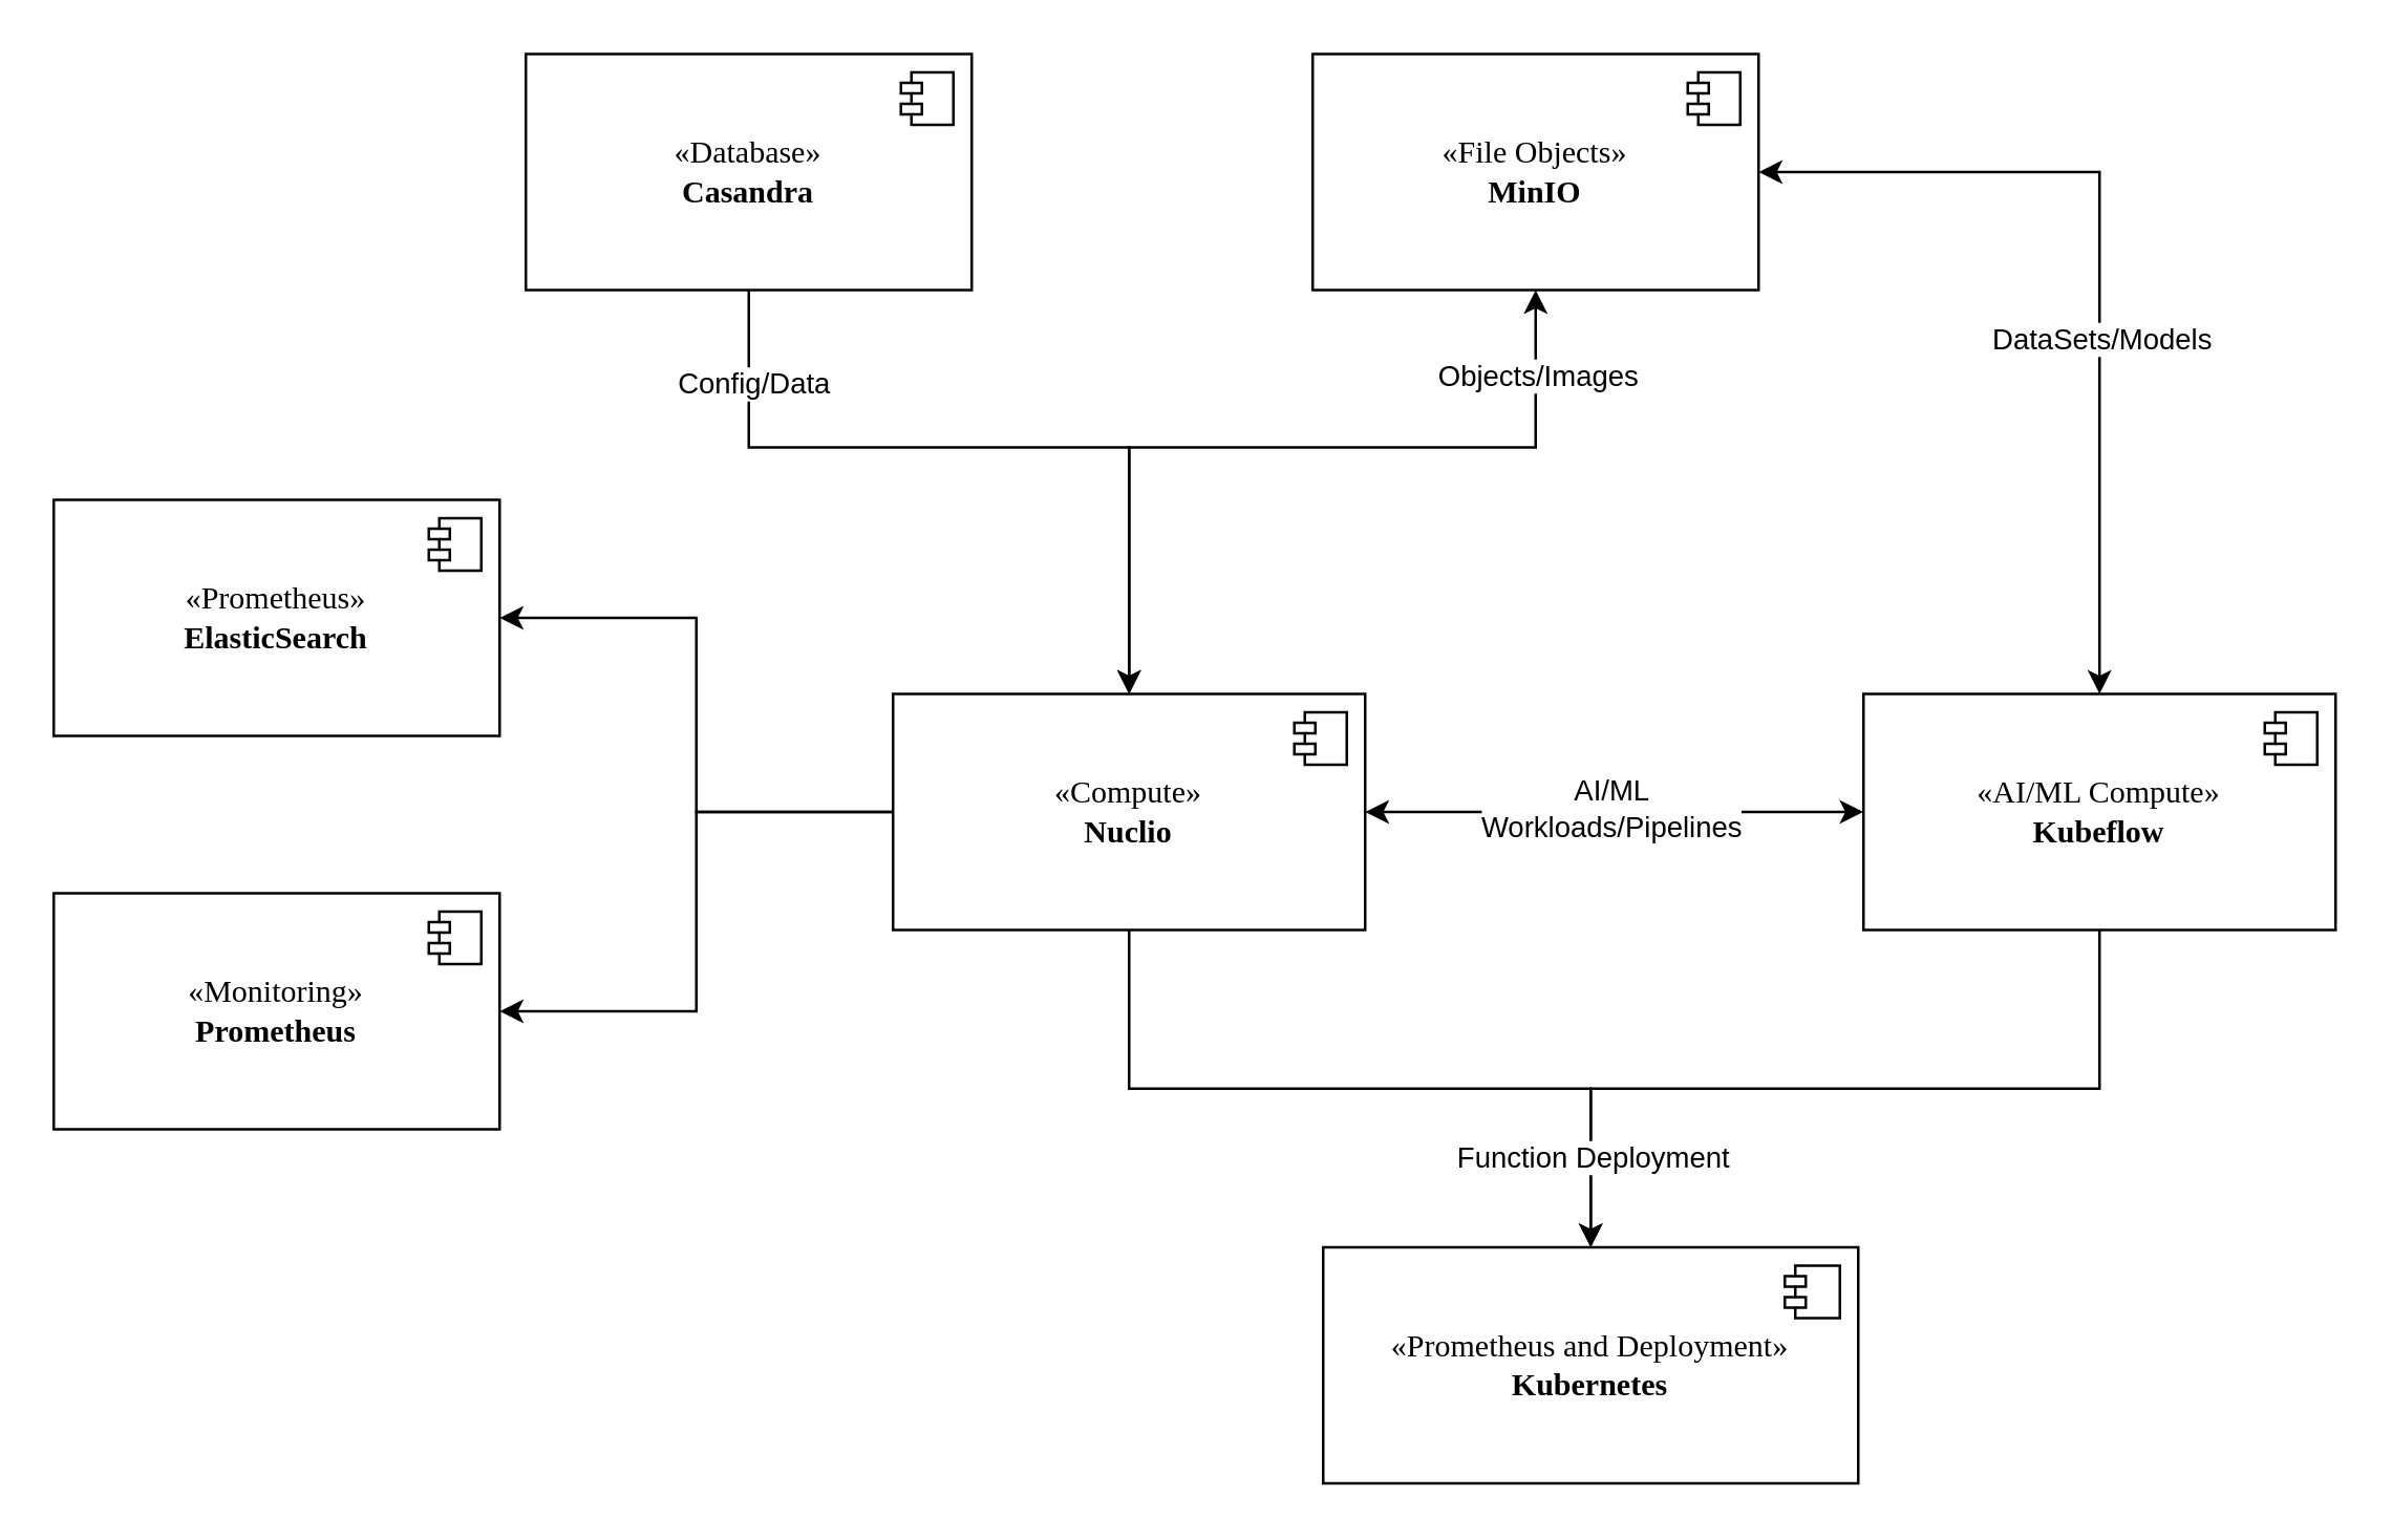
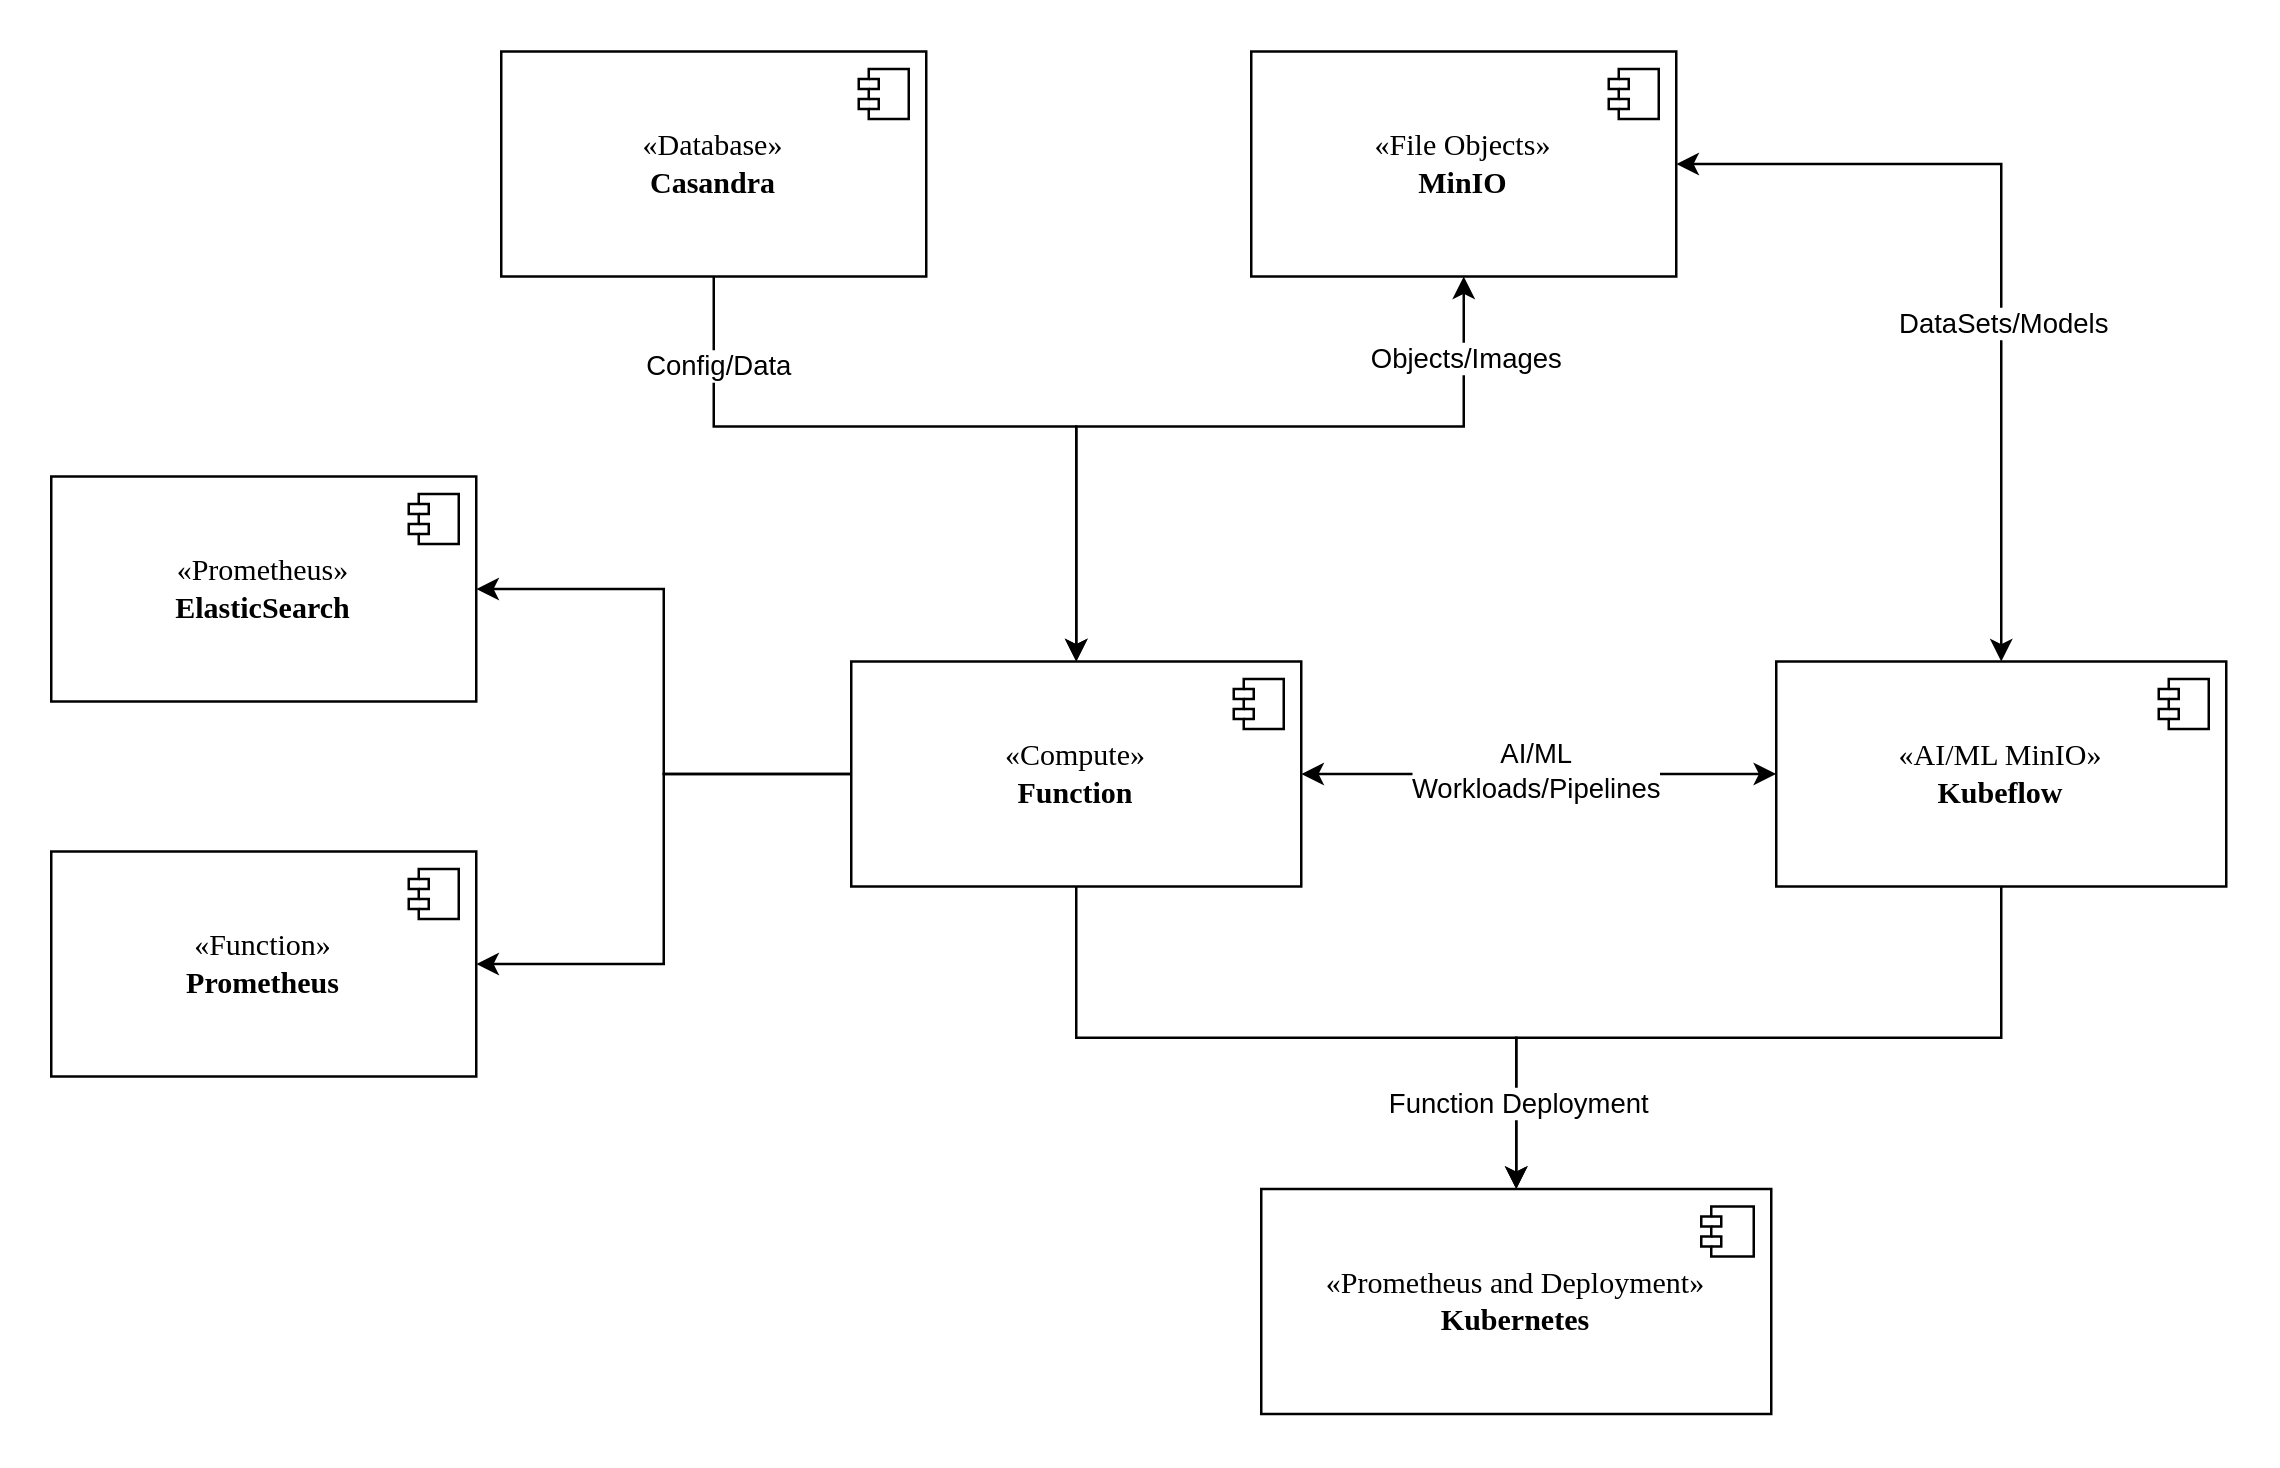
  <mxCell id="0" />
  <mxCell id="1" parent="0" />
  <mxCell id="2" value="" style="edgeStyle=orthogonalEdgeStyle;rounded=0;orthogonalLoop=1;jettySize=auto;html=1;startArrow=classic;startFill=1;" parent="1" source="6" target="10" edge="1"><mxGeometry relative="1" as="geometry" /></mxCell>
  <mxCell id="3" value="AI/ML &lt;br&gt;Workloads/Pipelines" style="edgeLabel;html=1;align=center;verticalAlign=middle;resizable=0;points=[];" parent="2" vertex="1" connectable="0"><mxGeometry x="-0.125" relative="1" as="geometry"><mxPoint x="10" y="-2" as="offset" /></mxGeometry></mxCell>
  <mxCell id="4" value="" style="edgeStyle=orthogonalEdgeStyle;rounded=0;orthogonalLoop=1;jettySize=auto;html=1;" parent="1" source="6" target="12" edge="1"><mxGeometry relative="1" as="geometry" /></mxCell>
  <mxCell id="5" value="" style="edgeStyle=orthogonalEdgeStyle;rounded=0;orthogonalLoop=1;jettySize=auto;html=1;entryX=1;entryY=0.5;entryDx=0;entryDy=0;exitX=0;exitY=0.5;exitDx=0;exitDy=0;" parent="1" source="6" target="24" edge="1"><mxGeometry relative="1" as="geometry" /></mxCell>
- <mxCell id="6" value="«Compute»&lt;br&gt;&lt;b&gt;Nuclio&lt;/b&gt;" style="html=1;dropTarget=0;whiteSpace=wrap;fontSize=12;fontFamily=Verdana;" parent="1" vertex="1"><mxGeometry x="340" y="264" width="180" height="90" as="geometry" /></mxCell>
+ <mxCell id="6" value="«Compute»&lt;br&gt;&lt;b&gt;Function&lt;/b&gt;" style="html=1;dropTarget=0;whiteSpace=wrap;fontSize=12;fontFamily=Verdana;" parent="1" vertex="1"><mxGeometry x="340" y="264" width="180" height="90" as="geometry" /></mxCell>
  <mxCell id="7" value="" style="shape=module;jettyWidth=8;jettyHeight=4;fontSize=12;fontFamily=Verdana;" parent="6" vertex="1"><mxGeometry x="1" width="20" height="20" relative="1" as="geometry"><mxPoint x="-27" y="7" as="offset" /></mxGeometry></mxCell>
  <mxCell id="8" value="" style="edgeStyle=orthogonalEdgeStyle;rounded=0;orthogonalLoop=1;jettySize=auto;html=1;exitX=0.5;exitY=1;exitDx=0;exitDy=0;" parent="1" source="10" target="12" edge="1"><mxGeometry relative="1" as="geometry" /></mxCell>
  <mxCell id="9" value="Function Deployment" style="edgeLabel;html=1;align=center;verticalAlign=middle;resizable=0;points=[];" parent="8" vertex="1" connectable="0"><mxGeometry x="0.776" relative="1" as="geometry"><mxPoint as="offset" /></mxGeometry></mxCell>
- <mxCell id="10" value="«AI/ML Compute»&lt;br&gt;&lt;b&gt;Kubeflow&lt;/b&gt;" style="html=1;dropTarget=0;whiteSpace=wrap;fontSize=12;fontFamily=Verdana;" parent="1" vertex="1"><mxGeometry x="710" y="264" width="180" height="90" as="geometry" /></mxCell>
+ <mxCell id="10" value="«AI/ML MinIO»&lt;br&gt;&lt;b&gt;Kubeflow&lt;/b&gt;" style="html=1;dropTarget=0;whiteSpace=wrap;fontSize=12;fontFamily=Verdana;" parent="1" vertex="1"><mxGeometry x="710" y="264" width="180" height="90" as="geometry" /></mxCell>
  <mxCell id="11" value="" style="shape=module;jettyWidth=8;jettyHeight=4;fontSize=12;fontFamily=Verdana;" parent="10" vertex="1"><mxGeometry x="1" width="20" height="20" relative="1" as="geometry"><mxPoint x="-27" y="7" as="offset" /></mxGeometry></mxCell>
  <mxCell id="12" value="«Prometheus and Deployment»&lt;br&gt;&lt;b&gt;Kubernetes&lt;/b&gt;" style="html=1;dropTarget=0;whiteSpace=wrap;fontSize=12;fontFamily=Verdana;" parent="1" vertex="1"><mxGeometry x="504" y="475" width="204" height="90" as="geometry" /></mxCell>
  <mxCell id="13" value="" style="shape=module;jettyWidth=8;jettyHeight=4;fontSize=12;fontFamily=Verdana;" parent="12" vertex="1"><mxGeometry x="1" width="21" height="20" relative="1" as="geometry"><mxPoint x="-28" y="7" as="offset" /></mxGeometry></mxCell>
  <mxCell id="14" value="" style="edgeStyle=orthogonalEdgeStyle;rounded=0;orthogonalLoop=1;jettySize=auto;html=1;startArrow=classic;startFill=1;entryX=0.5;entryY=0;entryDx=0;entryDy=0;exitX=0.5;exitY=1;exitDx=0;exitDy=0;" parent="1" source="18" target="6" edge="1"><mxGeometry relative="1" as="geometry"><mxPoint x="425" y="160" as="targetPoint" /><Array as="points"><mxPoint x="585" y="170" /><mxPoint x="430" y="170" /></Array></mxGeometry></mxCell>
  <mxCell id="15" value="Objects/Images" style="edgeLabel;html=1;align=center;verticalAlign=middle;resizable=0;points=[];" parent="14" vertex="1" connectable="0"><mxGeometry x="-0.795" relative="1" as="geometry"><mxPoint as="offset" /></mxGeometry></mxCell>
  <mxCell id="16" value="" style="edgeStyle=orthogonalEdgeStyle;rounded=0;orthogonalLoop=1;jettySize=auto;html=1;entryX=0.5;entryY=0;entryDx=0;entryDy=0;exitX=1;exitY=0.5;exitDx=0;exitDy=0;startArrow=classic;startFill=1;" parent="1" source="18" target="10" edge="1"><mxGeometry relative="1" as="geometry"><mxPoint x="895" y="-35" as="targetPoint" /></mxGeometry></mxCell>
  <mxCell id="17" value="DataSets/Models" style="edgeLabel;html=1;align=center;verticalAlign=middle;resizable=0;points=[];" parent="16" vertex="1" connectable="0"><mxGeometry x="0.354" relative="1" as="geometry"><mxPoint y="-30" as="offset" /></mxGeometry></mxCell>
  <mxCell id="18" value="«File Objects»&lt;br&gt;&lt;b&gt;MinIO&lt;/b&gt;" style="html=1;dropTarget=0;whiteSpace=wrap;fontSize=12;fontFamily=Verdana;" parent="1" vertex="1"><mxGeometry x="500" y="20" width="170" height="90" as="geometry" /></mxCell>
  <mxCell id="19" value="" style="shape=module;jettyWidth=8;jettyHeight=4;fontSize=12;fontFamily=Verdana;" parent="18" vertex="1"><mxGeometry x="1" width="20" height="20" relative="1" as="geometry"><mxPoint x="-27" y="7" as="offset" /></mxGeometry></mxCell>
  <mxCell id="20" value="" style="edgeStyle=orthogonalEdgeStyle;rounded=0;orthogonalLoop=1;jettySize=auto;html=1;" edge="1" parent="1" source="22" target="6"><mxGeometry relative="1" as="geometry"><Array as="points"><mxPoint x="285" y="170" /><mxPoint x="430" y="170" /></Array></mxGeometry></mxCell>
  <mxCell id="21" value="Config/Data" style="edgeLabel;html=1;align=center;verticalAlign=middle;resizable=0;points=[];" vertex="1" connectable="0" parent="20"><mxGeometry x="-0.73" y="1" relative="1" as="geometry"><mxPoint y="-5" as="offset" /></mxGeometry></mxCell>
  <mxCell id="22" value="«Database»&lt;br&gt;&lt;b&gt;Casandra&lt;/b&gt;" style="html=1;dropTarget=0;whiteSpace=wrap;fontSize=12;fontFamily=Verdana;" parent="1" vertex="1"><mxGeometry x="200" y="20" width="170" height="90" as="geometry" /></mxCell>
  <mxCell id="23" value="" style="shape=module;jettyWidth=8;jettyHeight=4;fontSize=12;fontFamily=Verdana;" parent="22" vertex="1"><mxGeometry x="1" width="20" height="20" relative="1" as="geometry"><mxPoint x="-27" y="7" as="offset" /></mxGeometry></mxCell>
  <mxCell id="24" value="«Prometheus»&lt;br&gt;&lt;b&gt;ElasticSearch&lt;/b&gt;" style="html=1;dropTarget=0;whiteSpace=wrap;fontSize=12;fontFamily=Verdana;" parent="1" vertex="1"><mxGeometry x="20" y="190" width="170" height="90" as="geometry" /></mxCell>
  <mxCell id="25" value="" style="shape=module;jettyWidth=8;jettyHeight=4;fontSize=12;fontFamily=Verdana;" parent="24" vertex="1"><mxGeometry x="1" width="20" height="20" relative="1" as="geometry"><mxPoint x="-27" y="7" as="offset" /></mxGeometry></mxCell>
  <mxCell id="26" value="" style="edgeStyle=orthogonalEdgeStyle;rounded=0;orthogonalLoop=1;jettySize=auto;html=1;entryX=1;entryY=0.5;entryDx=0;entryDy=0;" parent="1" source="6" target="27" edge="1"><mxGeometry relative="1" as="geometry"><mxPoint x="340" y="249" as="sourcePoint" /><mxPoint x="180" y="179" as="targetPoint" /></mxGeometry></mxCell>
- <mxCell id="27" value="«Monitoring»&lt;br&gt;&lt;b&gt;Prometheus&lt;/b&gt;" style="html=1;dropTarget=0;whiteSpace=wrap;fontSize=12;fontFamily=Verdana;" parent="1" vertex="1"><mxGeometry x="20" y="340" width="170" height="90" as="geometry" /></mxCell>
+ <mxCell id="27" value="«Function»&lt;br&gt;&lt;b&gt;Prometheus&lt;/b&gt;" style="html=1;dropTarget=0;whiteSpace=wrap;fontSize=12;fontFamily=Verdana;" parent="1" vertex="1"><mxGeometry x="20" y="340" width="170" height="90" as="geometry" /></mxCell>
  <mxCell id="28" value="" style="shape=module;jettyWidth=8;jettyHeight=4;fontSize=12;fontFamily=Verdana;" parent="27" vertex="1"><mxGeometry x="1" width="20" height="20" relative="1" as="geometry"><mxPoint x="-27" y="7" as="offset" /></mxGeometry></mxCell>
